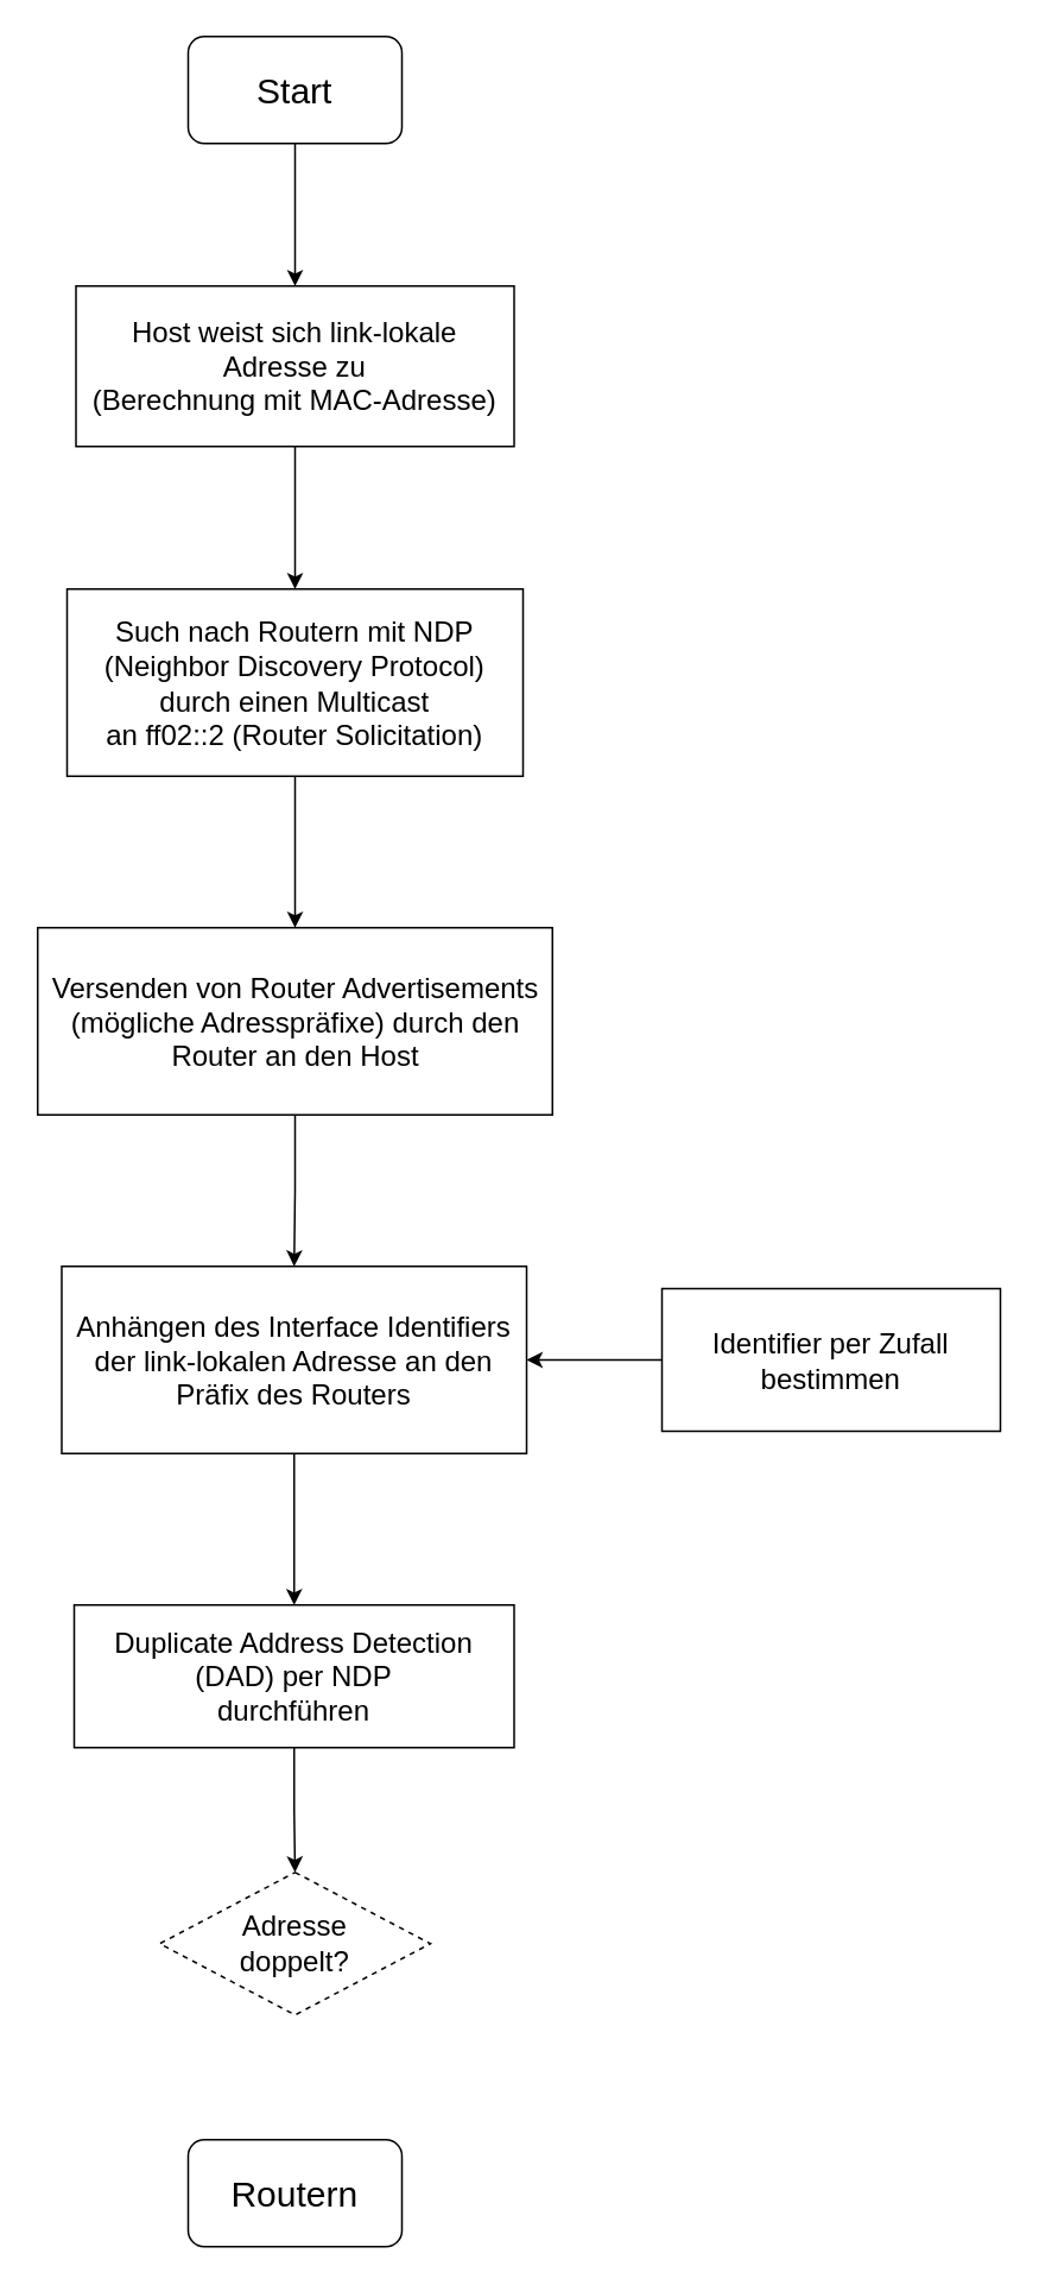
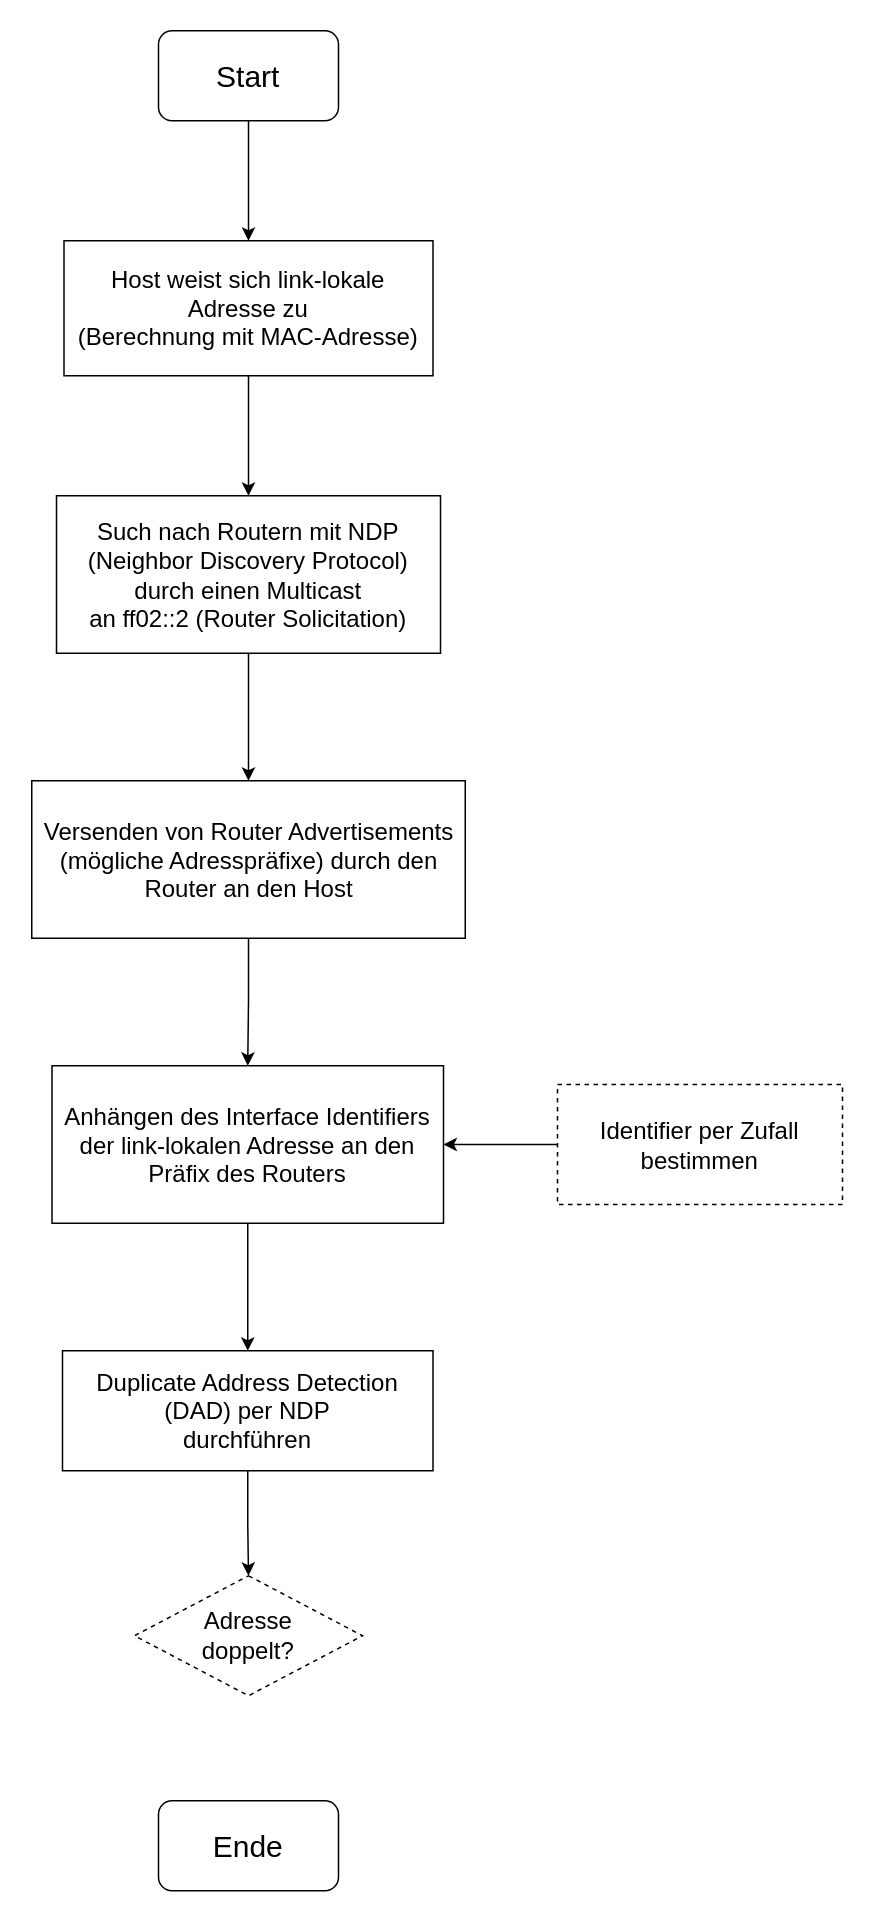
  <mxCell id="0" />
  <mxCell id="1" parent="0" />
  <mxCell id="2" style="edgeStyle=orthogonalEdgeStyle;rounded=0;orthogonalLoop=1;jettySize=auto;html=1;entryX=0.5;entryY=0;entryDx=0;entryDy=0;" edge="1" parent="1" source="3" target="5"><mxGeometry relative="1" as="geometry" /></mxCell>
  <mxCell id="3" value="&lt;font style=&quot;font-size: 20px;&quot;&gt;Start&lt;/font&gt;" style="rounded=1;whiteSpace=wrap;html=1;" vertex="1" parent="1"><mxGeometry x="105" y="20" width="120" height="60" as="geometry" /></mxCell>
  <mxCell id="4" value="" style="edgeStyle=orthogonalEdgeStyle;rounded=0;orthogonalLoop=1;jettySize=auto;html=1;" edge="1" parent="1" source="5" target="7"><mxGeometry relative="1" as="geometry" /></mxCell>
  <mxCell id="5" value="&lt;font style=&quot;font-size: 16px;&quot;&gt;Host weist sich link-lokale&lt;br&gt;Adresse zu&lt;br&gt;(Berechnung mit MAC-Adresse)&lt;/font&gt;" style="rounded=0;whiteSpace=wrap;html=1;" vertex="1" parent="1"><mxGeometry x="42" y="160" width="246" height="90" as="geometry" /></mxCell>
  <mxCell id="6" style="edgeStyle=orthogonalEdgeStyle;rounded=0;orthogonalLoop=1;jettySize=auto;html=1;entryX=0.5;entryY=0;entryDx=0;entryDy=0;" edge="1" parent="1" source="7" target="9"><mxGeometry relative="1" as="geometry" /></mxCell>
  <mxCell id="7" value="&lt;font style=&quot;font-size: 16px;&quot;&gt;Such nach Routern mit NDP&lt;br&gt;(Neighbor Discovery Protocol) durch einen Multicast&lt;br&gt;an ff02::2 (Router Solicitation)&lt;/font&gt;" style="rounded=0;whiteSpace=wrap;html=1;" vertex="1" parent="1"><mxGeometry x="37" y="330" width="256" height="105" as="geometry" /></mxCell>
  <mxCell id="8" style="edgeStyle=orthogonalEdgeStyle;rounded=0;orthogonalLoop=1;jettySize=auto;html=1;entryX=0.5;entryY=0;entryDx=0;entryDy=0;" edge="1" parent="1" source="9" target="11"><mxGeometry relative="1" as="geometry" /></mxCell>
  <mxCell id="9" value="&lt;span style=&quot;font-size: 16px;&quot;&gt;Versenden von Router Advertisements (mögliche Adresspräfixe) durch den Router an den Host&lt;/span&gt;" style="rounded=0;whiteSpace=wrap;html=1;" vertex="1" parent="1"><mxGeometry x="20.5" y="520" width="289" height="105" as="geometry" /></mxCell>
  <mxCell id="10" style="edgeStyle=orthogonalEdgeStyle;rounded=0;orthogonalLoop=1;jettySize=auto;html=1;" edge="1" parent="1" source="11" target="13"><mxGeometry relative="1" as="geometry" /></mxCell>
  <mxCell id="11" value="&lt;span style=&quot;font-size: 16px;&quot;&gt;Anhängen des Interface Identifiers der link-lokalen Adresse an den Präfix des Routers&lt;/span&gt;" style="rounded=0;whiteSpace=wrap;html=1;" vertex="1" parent="1"><mxGeometry x="34" y="710" width="261" height="105" as="geometry" /></mxCell>
  <mxCell id="12" style="edgeStyle=orthogonalEdgeStyle;rounded=0;orthogonalLoop=1;jettySize=auto;html=1;" edge="1" parent="1" source="13" target="14"><mxGeometry relative="1" as="geometry" /></mxCell>
  <mxCell id="13" value="&lt;span style=&quot;font-size: 16px;&quot;&gt;Duplicate Address Detection&lt;br&gt;(DAD) per NDP&lt;br&gt;durchführen&lt;br&gt;&lt;/span&gt;" style="rounded=0;whiteSpace=wrap;html=1;" vertex="1" parent="1"><mxGeometry x="41" y="900" width="247" height="80" as="geometry" /></mxCell>
  <mxCell id="14" value="&lt;font style=&quot;font-size: 16px;&quot;&gt;Adresse&lt;br&gt;doppelt?&lt;/font&gt;" style="rhombus;whiteSpace=wrap;html=1;dashed=1;" vertex="1" parent="1"><mxGeometry x="89" y="1050" width="152" height="80" as="geometry" /></mxCell>
- <mxCell id="15" value="&lt;font style=&quot;font-size: 20px;&quot;&gt;Routern&lt;/font&gt;" style="rounded=1;whiteSpace=wrap;html=1;" vertex="1" parent="1"><mxGeometry x="105" y="1200" width="120" height="60" as="geometry" /></mxCell>
+ <mxCell id="15" value="&lt;font style=&quot;font-size: 20px;&quot;&gt;Ende&lt;/font&gt;" style="rounded=1;whiteSpace=wrap;html=1;" vertex="1" parent="1"><mxGeometry x="105" y="1200" width="120" height="60" as="geometry" /></mxCell>
  <mxCell id="16" style="edgeStyle=orthogonalEdgeStyle;rounded=0;orthogonalLoop=1;jettySize=auto;html=1;entryX=1;entryY=0.5;entryDx=0;entryDy=0;" edge="1" parent="1" source="17" target="11"><mxGeometry relative="1" as="geometry" /></mxCell>
- <mxCell id="17" value="&lt;span style=&quot;font-size: 16px;&quot;&gt;Identifier per Zufall bestimmen&lt;br&gt;&lt;/span&gt;" style="rounded=0;whiteSpace=wrap;html=1;" vertex="1" parent="1"><mxGeometry x="371" y="722.5" width="190" height="80" as="geometry" /></mxCell>
+ <mxCell id="17" value="&lt;span style=&quot;font-size: 16px;&quot;&gt;Identifier per Zufall bestimmen&lt;br&gt;&lt;/span&gt;" style="rounded=0;whiteSpace=wrap;html=1;dashed=1;" vertex="1" parent="1"><mxGeometry x="371" y="722.5" width="190" height="80" as="geometry" /></mxCell>
